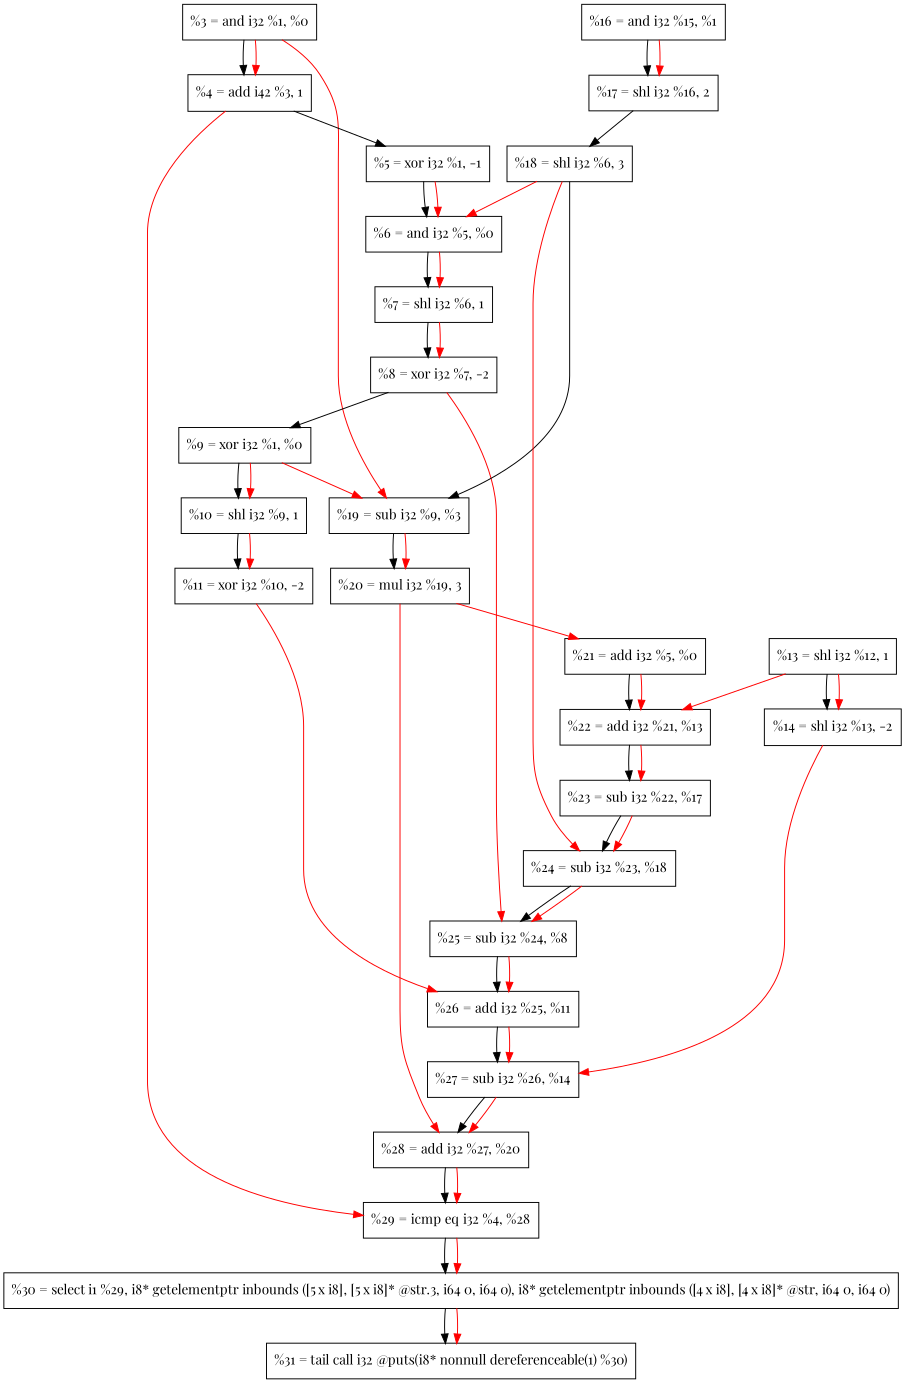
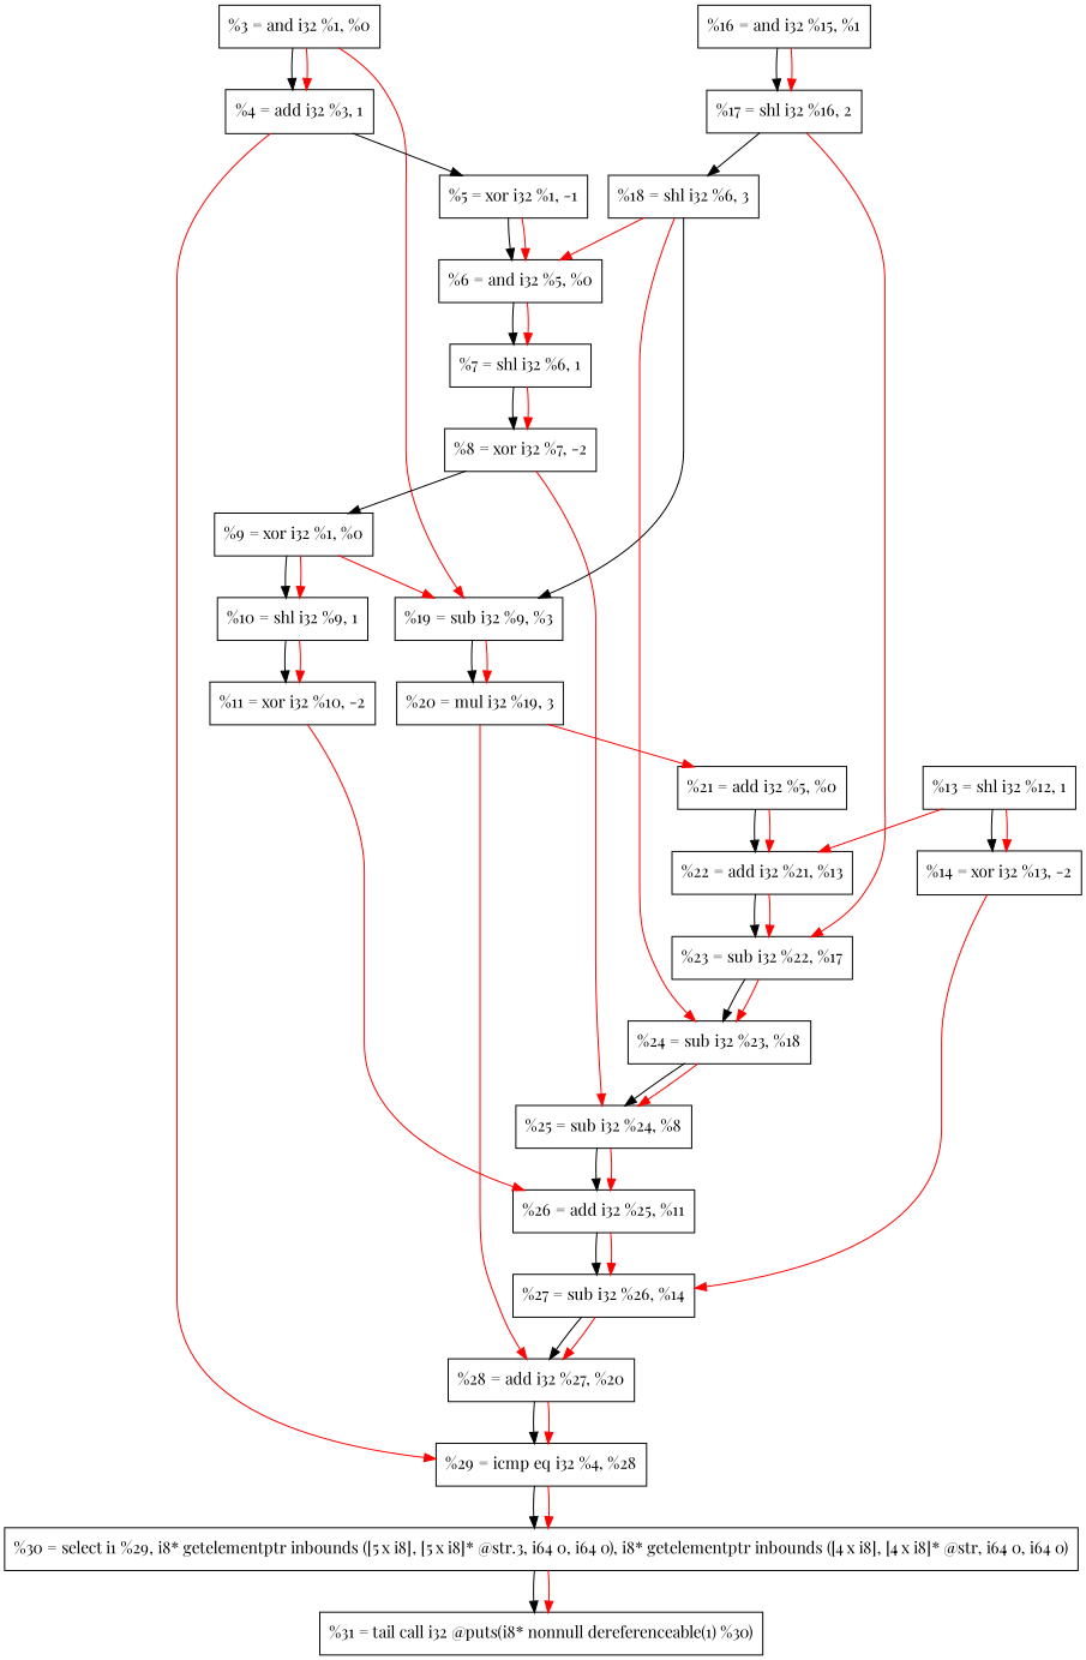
  digraph {
    fontname="Playfair Display"
    node [fontname="Playfair Display" shape=record]
    edge [fontname="Playfair Display" color=red]
    n1 [label="  %3 = and i32 %1, %0"]
-   n2 [label="%4 = add i42 %3, 1"]
+   n2 [label="  %4 = add i32 %3, 1"]
    n3 [label="  %19 = sub i32 %9, %3"]
    n4 [label="  %5 = xor i32 %1, -1"]
    n5 [label="  %29 = icmp eq i32 %4, %28"]
    n6 [label="  %20 = mul i32 %19, 3"]
    n7 [label="  %6 = and i32 %5, %0"]
    n8 [label="  %30 = select i1 %29, i8* getelementptr inbounds ([5 x i8], [5 x i8]* @str.3, i64 0, i64 0), i8* getelementptr inbounds ([4 x i8], [4 x i8]* @str, i64 0, i64 0)"]
    n9 [label="  %7 = shl i32 %6, 1"]
    n10 [label="  %21 = add i32 %5, %0"]
    n11 [label="  %22 = add i32 %21, %13"]
    n12 [label="  %8 = xor i32 %7, -2"]
    n13 [label="  %18 = shl i32 %6, 3"]
    n14 [label="  %24 = sub i32 %23, %18"]
    n15 [label="  %9 = xor i32 %1, %0"]
    n16 [label="  %25 = sub i32 %24, %8"]
    n17 [label="  %10 = shl i32 %9, 1"]
    n18 [label="  %26 = add i32 %25, %11"]
    n19 [label="  %11 = xor i32 %10, -2"]
    n20 [label="  %27 = sub i32 %26, %14"]
    n21 [label="  %13 = shl i32 %12, 1"]
-   n22 [label="%14 = shl i32 %13, -2"]
+   n22 [label="  %14 = xor i32 %13, -2"]
    n23 [label="  %23 = sub i32 %22, %17"]
    n24 [label="  %28 = add i32 %27, %20"]
    n25 [label="  %16 = and i32 %15, %1"]
    n26 [label="  %17 = shl i32 %16, 2"]
    n27 [label="  %31 = tail call i32 @puts(i8* nonnull dereferenceable(1) %30)"]
    n1 -> n2 [color=""]
    n1 -> n2
    n1 -> n3
    n2 -> n4 [color=""]
    n2 -> n5
    n3 -> n6 [color=""]
    n3 -> n6
    n4 -> n7 [color=""]
    n4 -> n7
    n5 -> n8 [color=""]
    n5 -> n8
    n6 -> n10
    n6 -> n24
    n7 -> n9 [color=""]
    n7 -> n9
    n8 -> n27 [color=""]
    n8 -> n27
    n9 -> n12 [color=""]
    n9 -> n12
    n10 -> n11 [color=""]
    n10 -> n11
    n11 -> n23 [color=""]
    n11 -> n23
    n12 -> n15 [color=""]
    n12 -> n16
    n13 -> n3 [color=""]
    n13 -> n7
    n13 -> n14
    n14 -> n16 [color=""]
    n14 -> n16
    n15 -> n3
    n15 -> n17 [color=""]
    n15 -> n17
    n16 -> n18 [color=""]
    n16 -> n18
    n17 -> n19 [color=""]
    n17 -> n19
    n18 -> n20 [color=""]
    n18 -> n20
    n19 -> n18
    n20 -> n24 [color=""]
    n20 -> n24
    n21 -> n11
    n21 -> n22 [color=""]
    n21 -> n22
    n22 -> n20
    n23 -> n14 [color=""]
    n23 -> n14
    n24 -> n5 [color=""]
    n24 -> n5
    n25 -> n26 [color=""]
    n25 -> n26
    n26 -> n13 [color=""]
+   n26 -> n23
  }
